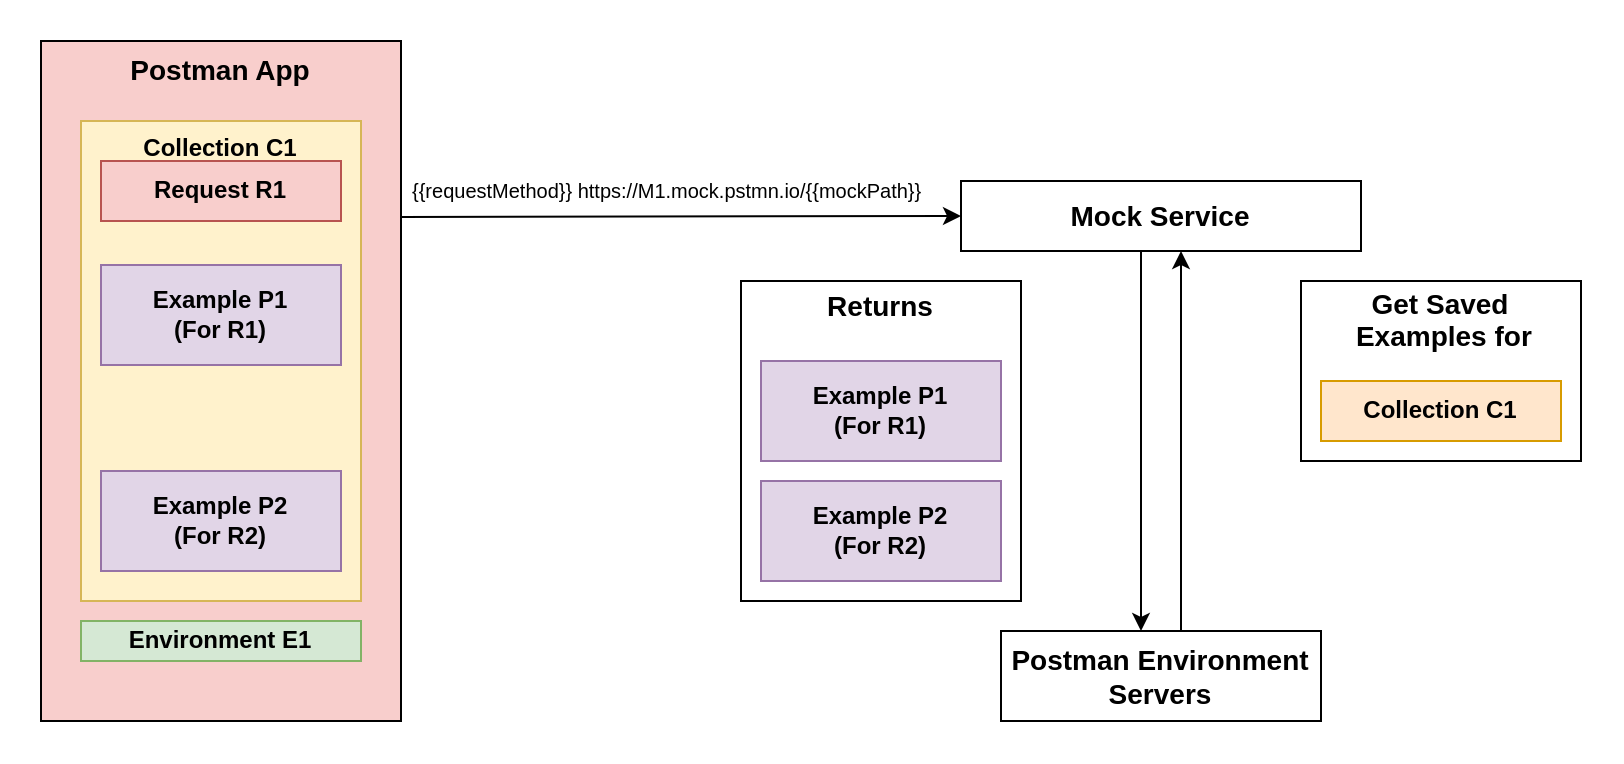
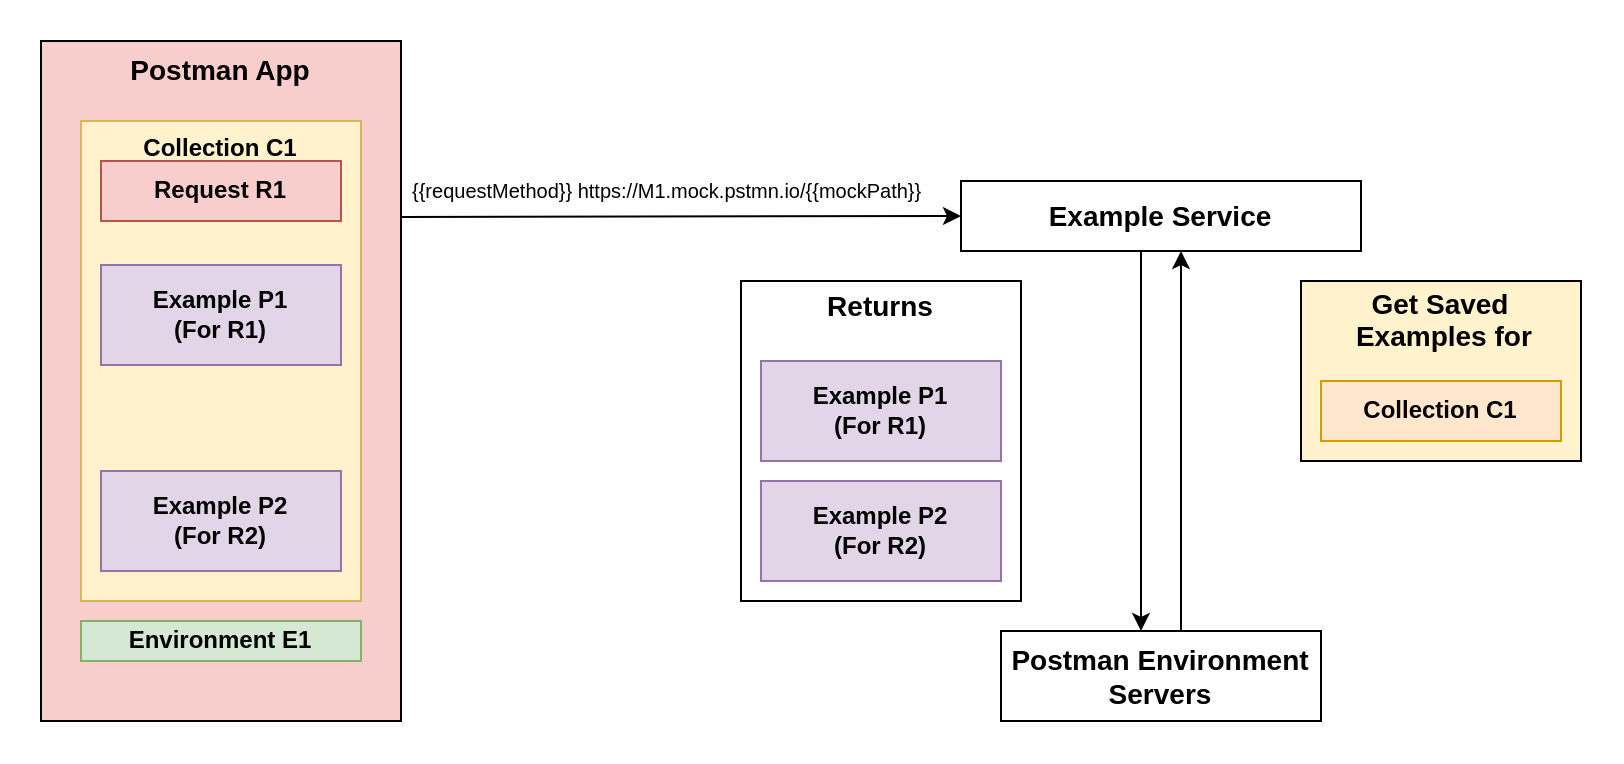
  <mxCell id="0" />
  <mxCell id="1" parent="0" />
  <mxCell id="2" style="edgeStyle=none;curved=1;rounded=0;orthogonalLoop=1;jettySize=auto;html=1;entryX=0;entryY=0.5;entryDx=0;entryDy=0;endArrow=classic;startSize=14;endSize=6;sourcePerimeterSpacing=8;targetPerimeterSpacing=8;endFill=1;" parent="1" target="9" edge="1"><mxGeometry relative="1" as="geometry"><mxPoint x="200" y="108" as="sourcePoint" /></mxGeometry></mxCell>
  <mxCell id="3" value="&lt;b&gt;&lt;font style=&quot;font-size: 14px&quot;&gt;Postman App&lt;/font&gt;&lt;/b&gt;" style="rounded=0;whiteSpace=wrap;html=1;verticalAlign=top;fillColor=#f8cecc;" parent="1" vertex="1"><mxGeometry x="20" y="20" width="180" height="340" as="geometry" /></mxCell>
  <mxCell id="4" value="&lt;b&gt;Environment E1&lt;/b&gt;" style="rounded=0;whiteSpace=wrap;html=1;verticalAlign=middle;labelBackgroundColor=none;fillColor=#d5e8d4;strokeColor=#82b366;glass=0;" parent="1" vertex="1"><mxGeometry x="40" y="310" width="140" height="20" as="geometry" /></mxCell>
  <mxCell id="5" value="&lt;b&gt;Collection C1&lt;/b&gt;" style="rounded=0;whiteSpace=wrap;html=1;verticalAlign=top;fillColor=#fff2cc;strokeColor=#d6b656;" parent="1" vertex="1"><mxGeometry x="40" y="60" width="140" height="240" as="geometry" /></mxCell>
  <mxCell id="6" value="&lt;b&gt;Request R1&lt;/b&gt;" style="rounded=0;whiteSpace=wrap;html=1;verticalAlign=middle;fillColor=#f8cecc;strokeColor=#b85450;" parent="1" vertex="1"><mxGeometry x="50" y="80" width="120" height="30" as="geometry" /></mxCell>
  <mxCell id="7" value="&lt;b&gt;Example P1&lt;br&gt;(For R1)&lt;/b&gt;" style="rounded=0;whiteSpace=wrap;html=1;verticalAlign=middle;fillColor=#e1d5e7;strokeColor=#9673a6;" parent="1" vertex="1"><mxGeometry x="50" y="132" width="120" height="50" as="geometry" /></mxCell>
  <mxCell id="8" value="&lt;b&gt;Example P2&lt;br&gt;(For R2)&lt;/b&gt;" style="rounded=0;whiteSpace=wrap;html=1;verticalAlign=middle;fillColor=#e1d5e7;strokeColor=#9673a6;" parent="1" vertex="1"><mxGeometry x="50" y="235" width="120" height="50" as="geometry" /></mxCell>
- <mxCell id="9" value="&lt;font style=&quot;font-size: 14px&quot;&gt;&lt;b&gt;Mock Service&lt;/b&gt;&lt;/font&gt;" style="rounded=0;whiteSpace=wrap;html=1;glass=0;labelBackgroundColor=none;gradientColor=none;verticalAlign=middle;align=center;" parent="1" vertex="1"><mxGeometry x="480" y="90" width="200" height="35" as="geometry" /></mxCell>
+ <mxCell id="9" value="&lt;font style=&quot;font-size: 14px&quot;&gt;&lt;b&gt;Example Service&lt;/b&gt;&lt;/font&gt;" style="rounded=0;whiteSpace=wrap;html=1;glass=0;labelBackgroundColor=none;gradientColor=none;verticalAlign=middle;align=center;" parent="1" vertex="1"><mxGeometry x="480" y="90" width="200" height="35" as="geometry" /></mxCell>
  <mxCell id="10" value="&lt;b&gt;&lt;font style=&quot;font-size: 14px&quot;&gt;Postman Environment Servers&lt;/font&gt;&lt;/b&gt;" style="rounded=0;whiteSpace=wrap;html=1;hachureGap=4;pointerEvents=0;" parent="1" vertex="1"><mxGeometry x="500" y="315" width="160" height="45" as="geometry" /></mxCell>
  <mxCell id="11" style="edgeStyle=orthogonalEdgeStyle;rounded=0;orthogonalLoop=1;jettySize=auto;html=1;exitX=0.5;exitY=1;exitDx=0;exitDy=0;entryX=0.5;entryY=0;entryDx=0;entryDy=0;startArrow=classic;startFill=1;endArrow=none;endFill=0;" parent="1" edge="1"><mxGeometry relative="1" as="geometry"><mxPoint x="590" y="125" as="sourcePoint" /><mxPoint x="590" y="315" as="targetPoint" /></mxGeometry></mxCell>
  <mxCell id="12" style="edgeStyle=orthogonalEdgeStyle;rounded=0;orthogonalLoop=1;jettySize=auto;html=1;exitX=0.5;exitY=1;exitDx=0;exitDy=0;entryX=0.5;entryY=0;entryDx=0;entryDy=0;endArrow=classic;endFill=1;" parent="1" edge="1"><mxGeometry relative="1" as="geometry"><mxPoint x="570" y="125" as="sourcePoint" /><mxPoint x="570" y="315" as="targetPoint" /></mxGeometry></mxCell>
  <mxCell id="13" value="" style="group" parent="1" vertex="1" connectable="0"><mxGeometry x="370" y="140" width="140" height="160" as="geometry" /></mxCell>
  <mxCell id="14" value="&lt;font style=&quot;font-size: 14px&quot;&gt;&lt;b&gt;Returns&lt;br&gt;&lt;br&gt;&lt;br&gt;&lt;br&gt;&lt;br&gt;&lt;br&gt;&lt;br&gt;&lt;br&gt;&lt;br&gt;&lt;/b&gt;&lt;/font&gt;" style="rounded=0;whiteSpace=wrap;html=1;hachureGap=4;pointerEvents=0;" parent="13" vertex="1"><mxGeometry width="140" height="160" as="geometry" /></mxCell>
  <mxCell id="15" value="&lt;b&gt;Example P1&lt;br&gt;(For R1)&lt;/b&gt;" style="rounded=0;whiteSpace=wrap;html=1;verticalAlign=middle;fillColor=#e1d5e7;strokeColor=#9673a6;" parent="13" vertex="1"><mxGeometry x="10" y="40" width="120" height="50" as="geometry" /></mxCell>
  <mxCell id="16" value="&lt;b&gt;Example P2&lt;br&gt;(For R2)&lt;/b&gt;" style="rounded=0;whiteSpace=wrap;html=1;verticalAlign=middle;fillColor=#e1d5e7;strokeColor=#9673a6;" parent="13" vertex="1"><mxGeometry x="10" y="100" width="120" height="50" as="geometry" /></mxCell>
  <mxCell id="17" value="" style="group" parent="1" vertex="1" connectable="0"><mxGeometry x="650" y="140" width="140" height="90" as="geometry" /></mxCell>
- <mxCell id="18" value="&lt;font style=&quot;font-size: 14px&quot;&gt;&lt;b&gt;Get Saved&lt;br&gt;&amp;nbsp;Examples for&lt;br&gt;&lt;br&gt;&lt;br&gt;&lt;br&gt;&lt;/b&gt;&lt;/font&gt;" style="rounded=0;whiteSpace=wrap;html=1;hachureGap=4;pointerEvents=0;" parent="17" vertex="1"><mxGeometry width="140" height="90" as="geometry" /></mxCell>
+ <mxCell id="18" value="&lt;font style=&quot;font-size: 14px&quot;&gt;&lt;b&gt;Get Saved&lt;br&gt;&amp;nbsp;Examples for&lt;br&gt;&lt;br&gt;&lt;br&gt;&lt;br&gt;&lt;/b&gt;&lt;/font&gt;" style="rounded=0;whiteSpace=wrap;html=1;hachureGap=4;pointerEvents=0;fillColor=#fff2cc;" parent="17" vertex="1"><mxGeometry width="140" height="90" as="geometry" /></mxCell>
  <mxCell id="19" value="&lt;b&gt;Collection C1&lt;/b&gt;" style="rounded=0;whiteSpace=wrap;html=1;verticalAlign=middle;fillColor=#ffe6cc;strokeColor=#d79b00;" parent="17" vertex="1"><mxGeometry x="10" y="50" width="120" height="30" as="geometry" /></mxCell>
  <mxCell id="20" value="{{requestMethod}} https://M1.mock.pstmn.io/{{mockPath}}" style="text;strokeColor=none;fillColor=none;align=left;verticalAlign=middle;spacingLeft=4;spacingRight=4;overflow=hidden;points=[[0,0.5],[1,0.5]];portConstraint=eastwest;rotatable=0;hachureGap=4;pointerEvents=0;fontSize=10;labelBorderColor=none;" parent="1" vertex="1"><mxGeometry x="200" y="80" width="320" height="30" as="geometry" /></mxCell>
